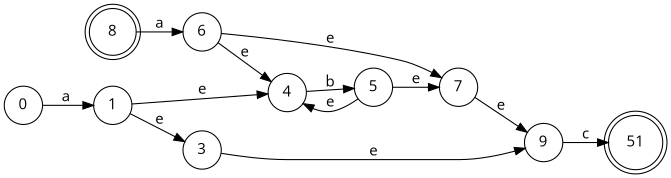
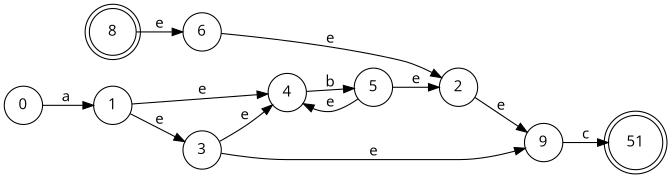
  digraph {
    fontname="Open Sans"
    rankdir=LR
    node [fontname="Open Sans" shape=circle]
    edge [fontname="Open Sans"]
    8 [shape=doublecircle]
    6
    4
-   7
+   7 [label=2]
    n5 [label=51 shape=doublecircle]
    0
    1
    3
    9
    5
-   8 -> 6 [label=a]
-   6 -> 4 [label=e]
+   8 -> 6 [label=e]
+   3 -> 4 [label=e]
    6 -> 7 [label=e]
    4 -> 5 [label=b]
    7 -> 9 [label=e]
    0 -> 1 [label=a]
    1 -> 4 [label=e]
    1 -> 3 [label=e]
    3 -> 9 [label=e]
    9 -> n5 [label=c]
    5 -> 4 [label=e]
    5 -> 7 [label=e]
  }
